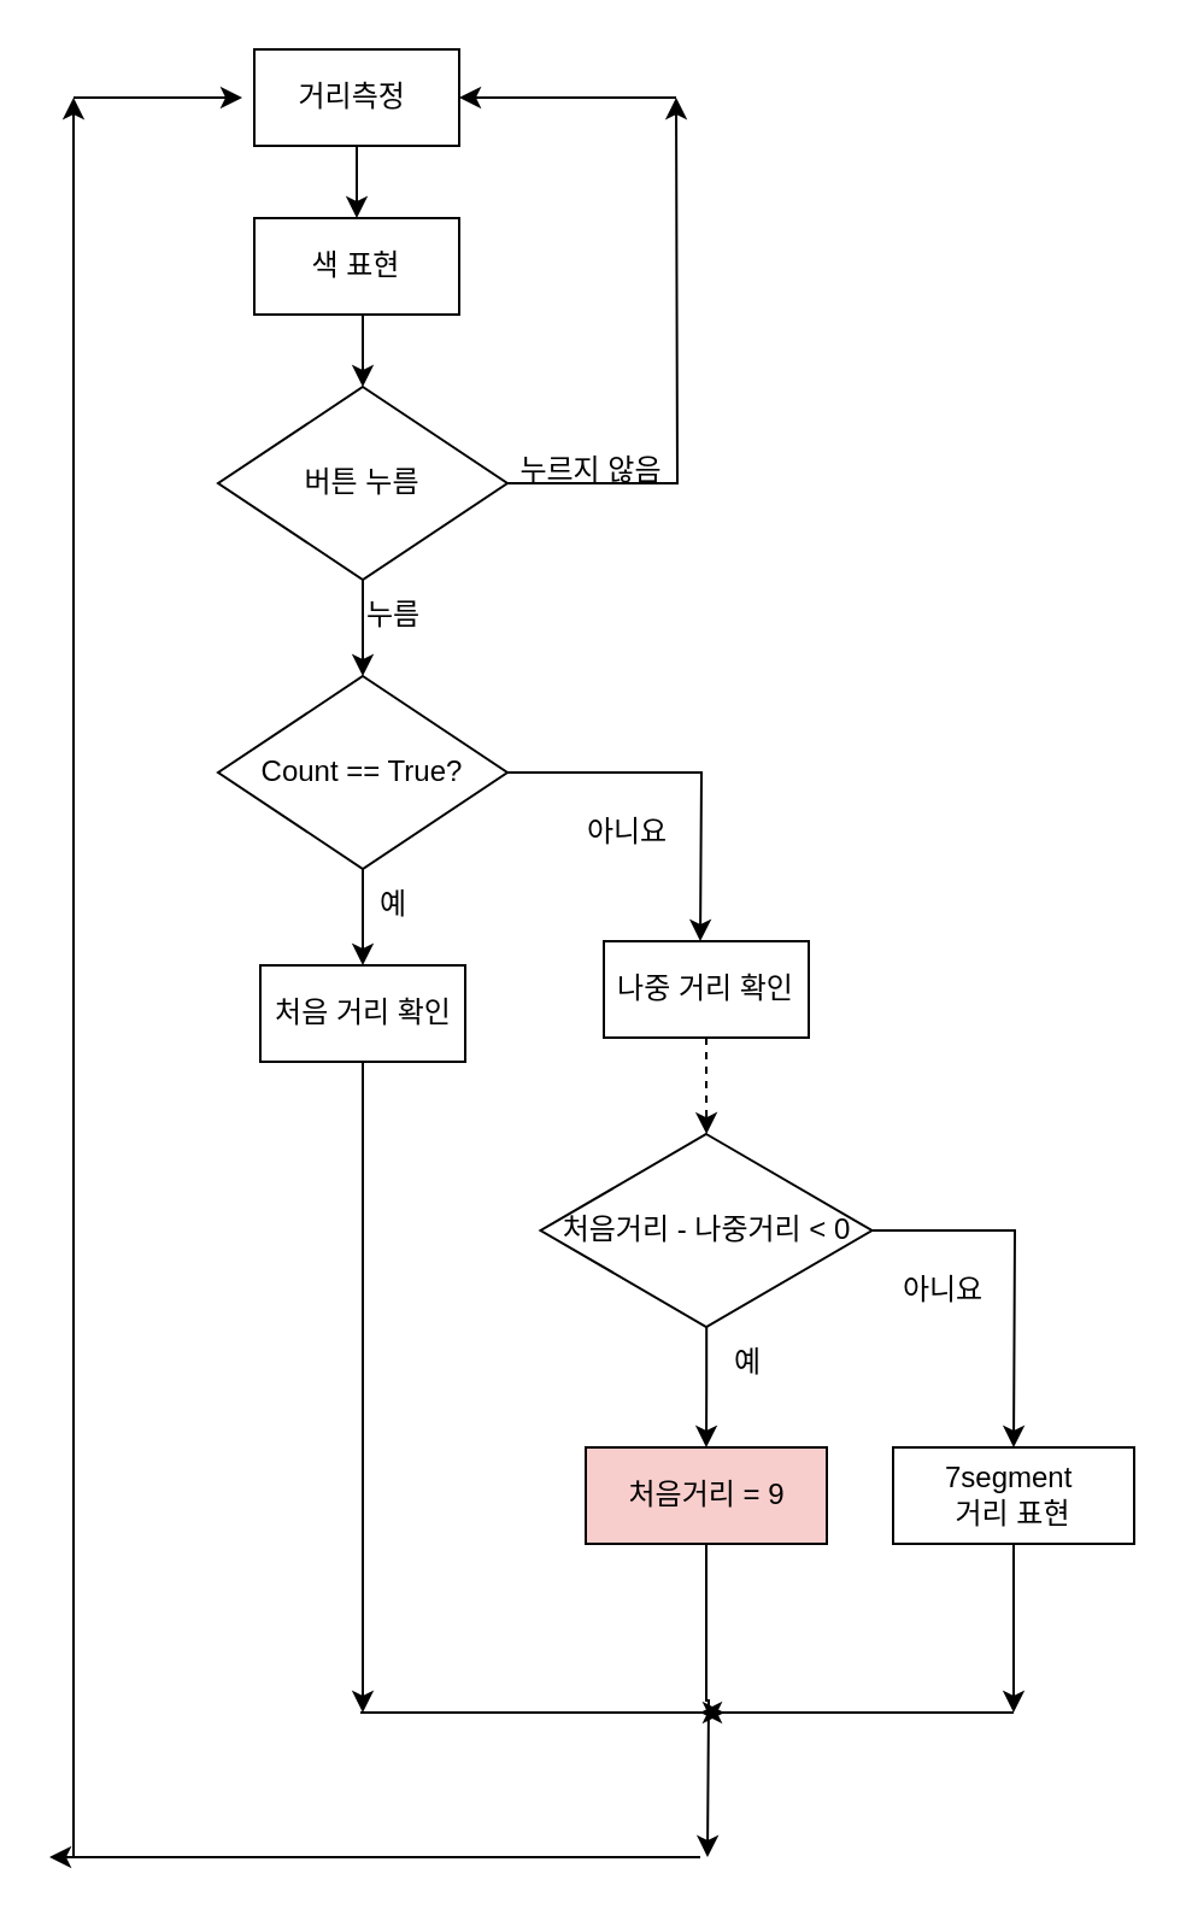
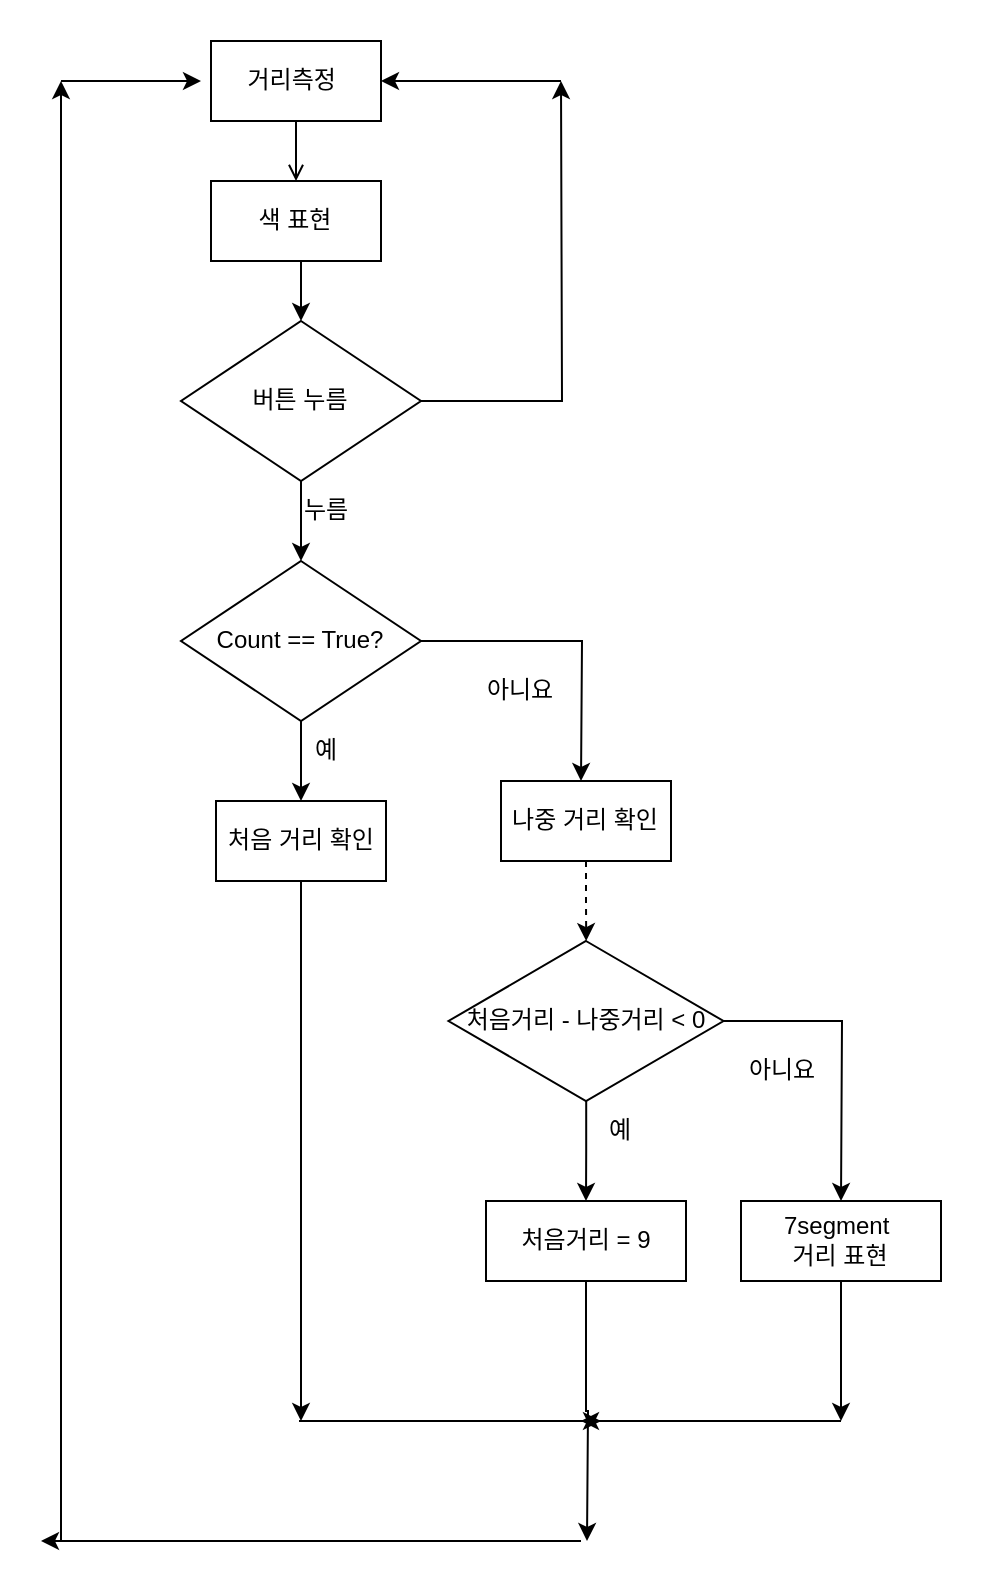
  <mxCell id="0" />
  <mxCell id="1" parent="0" />
- <mxCell id="2" value="" style="edgeStyle=orthogonalEdgeStyle;rounded=0;orthogonalLoop=1;jettySize=auto;html=1;" edge="1" parent="1" source="3" target="5"><mxGeometry relative="1" as="geometry" /></mxCell>
+ <mxCell id="2" value="" style="edgeStyle=orthogonalEdgeStyle;rounded=0;orthogonalLoop=1;jettySize=auto;html=1;endArrow=open;" edge="1" parent="1" source="3" target="5"><mxGeometry relative="1" as="geometry" /></mxCell>
  <mxCell id="3" value="거리측정&amp;nbsp;" style="rounded=0;whiteSpace=wrap;html=1;" vertex="1" parent="1"><mxGeometry x="105" y="20" width="85" height="40" as="geometry" /></mxCell>
  <mxCell id="4" style="edgeStyle=orthogonalEdgeStyle;rounded=0;orthogonalLoop=1;jettySize=auto;html=1;exitX=0.5;exitY=1;exitDx=0;exitDy=0;entryX=0.5;entryY=0;entryDx=0;entryDy=0;" edge="1" parent="1" source="5" target="8"><mxGeometry relative="1" as="geometry" /></mxCell>
  <mxCell id="5" value="색 표현" style="rounded=0;whiteSpace=wrap;html=1;" vertex="1" parent="1"><mxGeometry x="105" y="90" width="85" height="40" as="geometry" /></mxCell>
  <mxCell id="6" style="edgeStyle=orthogonalEdgeStyle;rounded=0;orthogonalLoop=1;jettySize=auto;html=1;exitX=1;exitY=0.5;exitDx=0;exitDy=0;" edge="1" parent="1" source="8"><mxGeometry relative="1" as="geometry"><mxPoint x="280" y="40" as="targetPoint" /></mxGeometry></mxCell>
  <mxCell id="7" style="edgeStyle=orthogonalEdgeStyle;rounded=0;orthogonalLoop=1;jettySize=auto;html=1;" edge="1" parent="1" source="8"><mxGeometry relative="1" as="geometry"><mxPoint x="150" y="280" as="targetPoint" /></mxGeometry></mxCell>
  <mxCell id="8" value="버튼 누름" style="rhombus;whiteSpace=wrap;html=1;" vertex="1" parent="1"><mxGeometry x="90" y="160" width="120" height="80" as="geometry" /></mxCell>
  <mxCell id="9" value="" style="endArrow=classic;html=1;rounded=0;entryX=1;entryY=0.5;entryDx=0;entryDy=0;" edge="1" parent="1" target="3"><mxGeometry width="50" height="50" relative="1" as="geometry"><mxPoint x="280" y="40" as="sourcePoint" /><mxPoint x="210" y="40" as="targetPoint" /></mxGeometry></mxCell>
- <mxCell id="10" value="누르지 않음" style="text;html=1;align=center;verticalAlign=middle;whiteSpace=wrap;rounded=0;" vertex="1" parent="1"><mxGeometry x="210" y="180" width="70" height="30" as="geometry" /></mxCell>
  <mxCell id="11" value="누름" style="text;html=1;align=center;verticalAlign=middle;whiteSpace=wrap;rounded=0;" vertex="1" parent="1"><mxGeometry x="132.5" y="240" width="60" height="30" as="geometry" /></mxCell>
  <mxCell id="12" style="edgeStyle=orthogonalEdgeStyle;rounded=0;orthogonalLoop=1;jettySize=auto;html=1;exitX=0.5;exitY=1;exitDx=0;exitDy=0;" edge="1" parent="1" source="14"><mxGeometry relative="1" as="geometry"><mxPoint x="150" y="400" as="targetPoint" /></mxGeometry></mxCell>
  <mxCell id="13" style="edgeStyle=orthogonalEdgeStyle;rounded=0;orthogonalLoop=1;jettySize=auto;html=1;" edge="1" parent="1" source="14"><mxGeometry relative="1" as="geometry"><mxPoint x="290" y="390" as="targetPoint" /></mxGeometry></mxCell>
  <mxCell id="14" value="Count == True?" style="rhombus;whiteSpace=wrap;html=1;" vertex="1" parent="1"><mxGeometry x="90" y="280" width="120" height="80" as="geometry" /></mxCell>
  <mxCell id="15" style="edgeStyle=orthogonalEdgeStyle;rounded=0;orthogonalLoop=1;jettySize=auto;html=1;" edge="1" parent="1" source="16"><mxGeometry relative="1" as="geometry"><mxPoint x="150" y="710" as="targetPoint" /></mxGeometry></mxCell>
  <mxCell id="16" value="처음 거리 확인" style="rounded=0;whiteSpace=wrap;html=1;" vertex="1" parent="1"><mxGeometry x="107.5" y="400" width="85" height="40" as="geometry" /></mxCell>
  <mxCell id="17" value="예" style="text;html=1;align=center;verticalAlign=middle;whiteSpace=wrap;rounded=0;" vertex="1" parent="1"><mxGeometry x="132.5" y="360" width="60" height="30" as="geometry" /></mxCell>
  <mxCell id="18" value="아니요" style="text;html=1;align=center;verticalAlign=middle;whiteSpace=wrap;rounded=0;" vertex="1" parent="1"><mxGeometry x="230" y="330" width="60" height="30" as="geometry" /></mxCell>
  <mxCell id="19" value="" style="edgeStyle=orthogonalEdgeStyle;rounded=0;orthogonalLoop=1;jettySize=auto;html=1;dashed=1;" edge="1" parent="1" source="20" target="23"><mxGeometry relative="1" as="geometry"><mxPoint x="292.5" y="470" as="targetPoint" /></mxGeometry></mxCell>
  <mxCell id="20" value="나중 거리 확인" style="rounded=0;whiteSpace=wrap;html=1;" vertex="1" parent="1"><mxGeometry x="250" y="390" width="85" height="40" as="geometry" /></mxCell>
  <mxCell id="21" style="edgeStyle=orthogonalEdgeStyle;rounded=0;orthogonalLoop=1;jettySize=auto;html=1;" edge="1" parent="1" source="23"><mxGeometry relative="1" as="geometry"><mxPoint x="292.5" y="600" as="targetPoint" /></mxGeometry></mxCell>
  <mxCell id="22" style="edgeStyle=orthogonalEdgeStyle;rounded=0;orthogonalLoop=1;jettySize=auto;html=1;" edge="1" parent="1" source="23"><mxGeometry relative="1" as="geometry"><mxPoint x="420" y="600" as="targetPoint" /></mxGeometry></mxCell>
  <mxCell id="23" value="처음거리 - 나중거리 &amp;lt; 0" style="rhombus;whiteSpace=wrap;html=1;" vertex="1" parent="1"><mxGeometry x="223.75" y="470" width="137.5" height="80" as="geometry" /></mxCell>
  <mxCell id="24" value="예" style="text;html=1;align=center;verticalAlign=middle;whiteSpace=wrap;rounded=0;" vertex="1" parent="1"><mxGeometry x="280" y="550" width="60" height="30" as="geometry" /></mxCell>
  <mxCell id="25" value="아니요" style="text;html=1;align=center;verticalAlign=middle;whiteSpace=wrap;rounded=0;" vertex="1" parent="1"><mxGeometry x="361.25" y="520" width="60" height="30" as="geometry" /></mxCell>
  <mxCell id="26" style="edgeStyle=orthogonalEdgeStyle;rounded=0;orthogonalLoop=1;jettySize=auto;html=1;" edge="1" parent="1" source="27"><mxGeometry relative="1" as="geometry"><mxPoint x="420" y="710" as="targetPoint" /></mxGeometry></mxCell>
  <mxCell id="27" value="7segment&amp;nbsp;&lt;div&gt;거리&amp;nbsp;&lt;span style=&quot;background-color: transparent; color: light-dark(rgb(0, 0, 0), rgb(255, 255, 255));&quot;&gt;표현&lt;/span&gt;&lt;/div&gt;" style="rounded=0;whiteSpace=wrap;html=1;" vertex="1" parent="1"><mxGeometry x="370" y="600" width="100" height="40" as="geometry" /></mxCell>
  <mxCell id="28" style="edgeStyle=orthogonalEdgeStyle;rounded=0;orthogonalLoop=1;jettySize=auto;html=1;" edge="1" parent="1" source="29"><mxGeometry relative="1" as="geometry"><mxPoint x="293" y="770" as="targetPoint" /></mxGeometry></mxCell>
- <mxCell id="29" value="처음거리 = 9" style="rounded=0;whiteSpace=wrap;html=1;fillColor=#f8cecc;" vertex="1" parent="1"><mxGeometry x="242.5" y="600" width="100" height="40" as="geometry" /></mxCell>
+ <mxCell id="29" value="처음거리 = 9" style="rounded=0;whiteSpace=wrap;html=1;" vertex="1" parent="1"><mxGeometry x="242.5" y="600" width="100" height="40" as="geometry" /></mxCell>
  <mxCell id="30" value="" style="endArrow=classic;html=1;rounded=0;" edge="1" parent="1"><mxGeometry width="50" height="50" relative="1" as="geometry"><mxPoint x="149" y="710" as="sourcePoint" /><mxPoint x="300" y="710" as="targetPoint" /></mxGeometry></mxCell>
  <mxCell id="31" value="" style="endArrow=classic;html=1;rounded=0;" edge="1" parent="1"><mxGeometry width="50" height="50" relative="1" as="geometry"><mxPoint x="420" y="710" as="sourcePoint" /><mxPoint x="290" y="710" as="targetPoint" /></mxGeometry></mxCell>
  <mxCell id="32" value="" style="endArrow=classic;html=1;rounded=0;" edge="1" parent="1"><mxGeometry width="50" height="50" relative="1" as="geometry"><mxPoint x="290" y="770" as="sourcePoint" /><mxPoint x="20" y="770" as="targetPoint" /></mxGeometry></mxCell>
  <mxCell id="33" value="" style="endArrow=classic;html=1;rounded=0;" edge="1" parent="1"><mxGeometry width="50" height="50" relative="1" as="geometry"><mxPoint x="30" y="770" as="sourcePoint" /><mxPoint x="30" y="40" as="targetPoint" /></mxGeometry></mxCell>
  <mxCell id="34" value="" style="endArrow=classic;html=1;rounded=0;" edge="1" parent="1"><mxGeometry width="50" height="50" relative="1" as="geometry"><mxPoint x="30" y="40" as="sourcePoint" /><mxPoint x="100" y="40" as="targetPoint" /></mxGeometry></mxCell>
